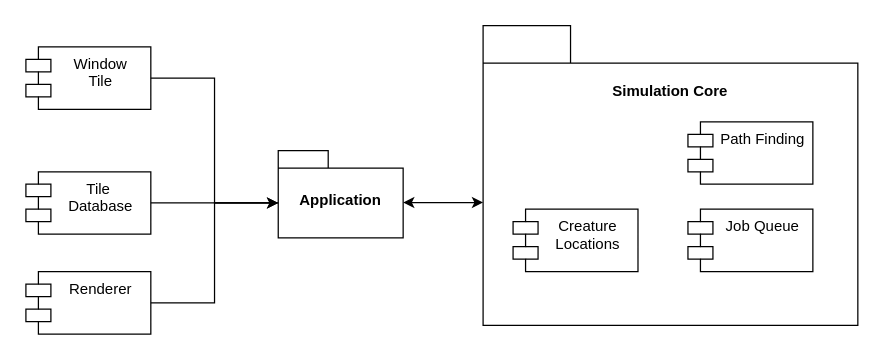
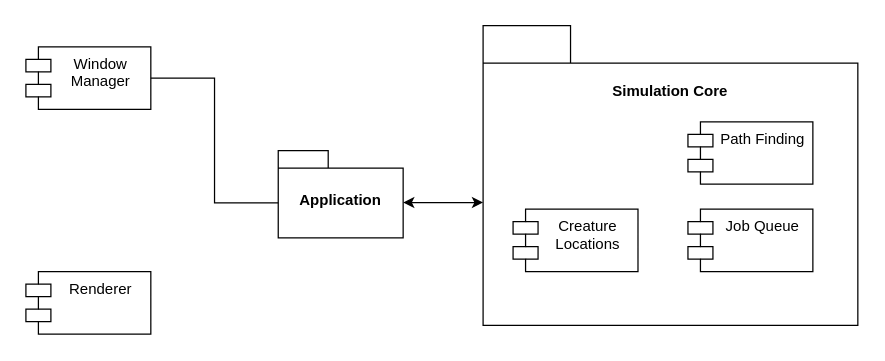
  <mxCell id="0" />
  <mxCell id="1" parent="0" />
  <mxCell id="2" value="Application" style="shape=folder;fontStyle=1;spacingTop=10;tabWidth=40;tabHeight=14;tabPosition=left;html=1;whiteSpace=wrap;" vertex="1" parent="1"><mxGeometry x="222" y="120" width="100" height="70" as="geometry" /></mxCell>
- <mxCell id="3" value="Tile&amp;nbsp;&lt;br&gt;Database" style="shape=module;align=left;spacingLeft=20;align=center;verticalAlign=top;whiteSpace=wrap;html=1;" vertex="1" parent="1"><mxGeometry x="20" y="137" width="100" height="50" as="geometry" /></mxCell>
- <mxCell id="4" value="Window&lt;br&gt;Tile" style="shape=module;align=left;spacingLeft=20;align=center;verticalAlign=top;whiteSpace=wrap;html=1;" vertex="1" parent="1"><mxGeometry x="20" y="37" width="100" height="50" as="geometry" /></mxCell>
+ <mxCell id="4" value="Window&lt;br&gt;Manager" style="shape=module;align=left;spacingLeft=20;align=center;verticalAlign=top;whiteSpace=wrap;html=1;" vertex="1" parent="1"><mxGeometry x="20" y="37" width="100" height="50" as="geometry" /></mxCell>
  <mxCell id="5" style="edgeStyle=orthogonalEdgeStyle;rounded=0;orthogonalLoop=1;jettySize=auto;html=1;entryX=0;entryY=0;entryDx=0;entryDy=42;entryPerimeter=0;endArrow=none;" edge="1" parent="1" source="4" target="2"><mxGeometry relative="1" as="geometry" /></mxCell>
  <mxCell id="6" value="&lt;div style=&quot;&quot;&gt;&lt;span style=&quot;background-color: initial;&quot;&gt;&lt;br&gt;&lt;/span&gt;&lt;/div&gt;&lt;div style=&quot;&quot;&gt;&lt;span style=&quot;background-color: initial;&quot;&gt;&lt;br&gt;&lt;/span&gt;&lt;/div&gt;&lt;div style=&quot;&quot;&gt;&lt;span style=&quot;background-color: initial;&quot;&gt;Simulation Core&lt;/span&gt;&lt;/div&gt;" style="shape=folder;fontStyle=1;spacingTop=10;tabWidth=70;tabHeight=30;tabPosition=left;html=1;whiteSpace=wrap;align=center;horizontal=1;verticalAlign=top;" vertex="1" parent="1"><mxGeometry x="386" y="20" width="300" height="240" as="geometry" /></mxCell>
  <mxCell id="7" value="Creature Locations" style="shape=module;align=left;spacingLeft=20;align=center;verticalAlign=top;whiteSpace=wrap;html=1;" vertex="1" parent="1"><mxGeometry x="410" y="167" width="100" height="50" as="geometry" /></mxCell>
  <mxCell id="8" value="Job Queue" style="shape=module;align=left;spacingLeft=20;align=center;verticalAlign=top;whiteSpace=wrap;html=1;" vertex="1" parent="1"><mxGeometry x="550" y="167" width="100" height="50" as="geometry" /></mxCell>
  <mxCell id="9" value="Path Finding" style="shape=module;align=left;spacingLeft=20;align=center;verticalAlign=top;whiteSpace=wrap;html=1;" vertex="1" parent="1"><mxGeometry x="550" y="97" width="100" height="50" as="geometry" /></mxCell>
  <mxCell id="10" style="edgeStyle=orthogonalEdgeStyle;rounded=0;orthogonalLoop=1;jettySize=auto;html=1;entryX=0;entryY=0;entryDx=0;entryDy=135;entryPerimeter=0;startArrow=classic;startFill=1;" edge="1" parent="1"><mxGeometry relative="1" as="geometry"><mxPoint x="322" y="161.66" as="sourcePoint" /><mxPoint x="386" y="161.66" as="targetPoint" /></mxGeometry></mxCell>
  <mxCell id="11" value="Renderer" style="shape=module;align=left;spacingLeft=20;align=center;verticalAlign=top;whiteSpace=wrap;html=1;" vertex="1" parent="1"><mxGeometry x="20" y="217" width="100" height="50" as="geometry" /></mxCell>
- <mxCell id="12" style="edgeStyle=orthogonalEdgeStyle;rounded=0;orthogonalLoop=1;jettySize=auto;html=1;entryX=0;entryY=0;entryDx=0;entryDy=42;entryPerimeter=0;" edge="1" parent="1" source="11" target="2"><mxGeometry relative="1" as="geometry" /></mxCell>
- <mxCell id="13" style="edgeStyle=orthogonalEdgeStyle;rounded=0;orthogonalLoop=1;jettySize=auto;html=1;entryX=0;entryY=0;entryDx=0;entryDy=42;entryPerimeter=0;" edge="1" parent="1" source="3" target="2"><mxGeometry relative="1" as="geometry" /></mxCell>
